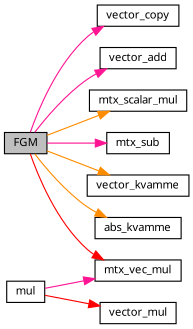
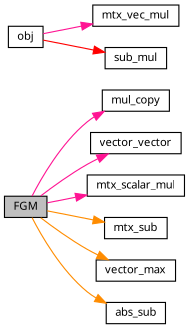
  digraph {
    fontname="Noto Sans"
    rankdir=LR
    node [color=black fillcolor=white fontname="Noto Sans" fontsize=10 shape=record style=filled]
    edge [color=deeppink fontname="Noto Sans" fontsize=10 labelfontname=Helvetica labelfontsize=10 style=solid]
    n1 [fillcolor=grey75 fontcolor=black height=0.2 label=FGM width=0.4]
-   n2 [height=0.2 label=vector_copy width=0.4]
+   n2 [height=0.2 label=mul_copy width=0.4]
    n3 [height=0.2 label=mtx_vec_mul width=0.4]
-   n4 [height=0.2 label=vector_add width=0.4]
+   n4 [height=0.2 label=vector_vector width=0.4]
    n5 [height=0.2 label=mtx_scalar_mul width=0.4]
    n6 [height=0.2 label=mtx_sub width=0.4]
-   n7 [height=0.2 label=vector_kvamme width=0.4]
-   n8 [height=0.2 label=abs_kvamme width=0.4]
-   n9 [height=0.2 label=mul width=0.4]
-   n10 [height=0.2 label=vector_mul width=0.4]
+   n7 [height=0.2 label=vector_max width=0.4]
+   n8 [height=0.2 label=abs_sub width=0.4]
+   n9 [height=0.2 label=obj width=0.4]
+   n10 [height=0.2 label=sub_mul width=0.4]
    n1 -> n2
-   n1 -> n3 [color=red]
    n1 -> n4
-   n1 -> n5 [color=darkorange]
-   n1 -> n6
+   n1 -> n5
+   n1 -> n6 [color=darkorange]
    n1 -> n7 [color=darkorange]
    n1 -> n8 [color=darkorange]
    n9 -> n3
    n9 -> n10 [color=red]
  }
